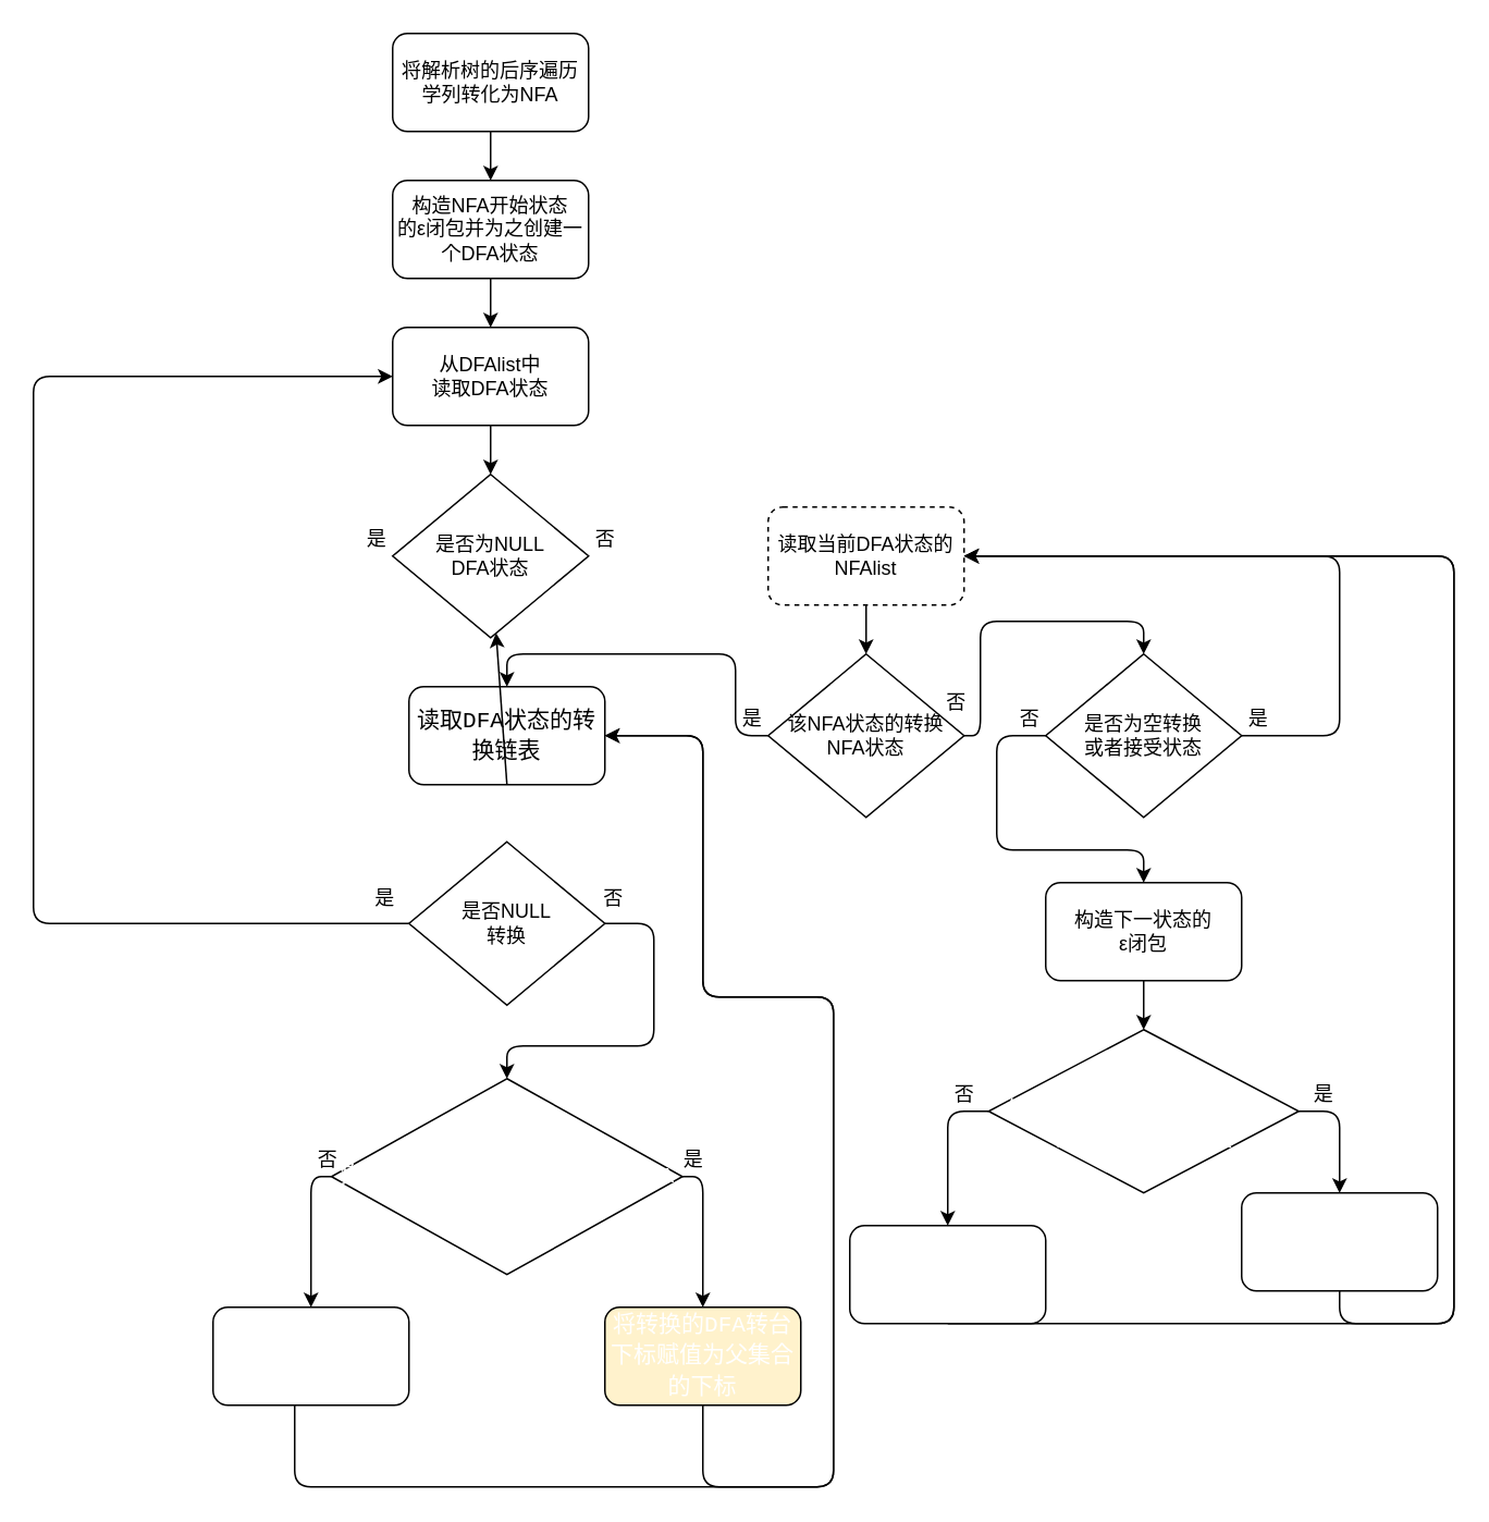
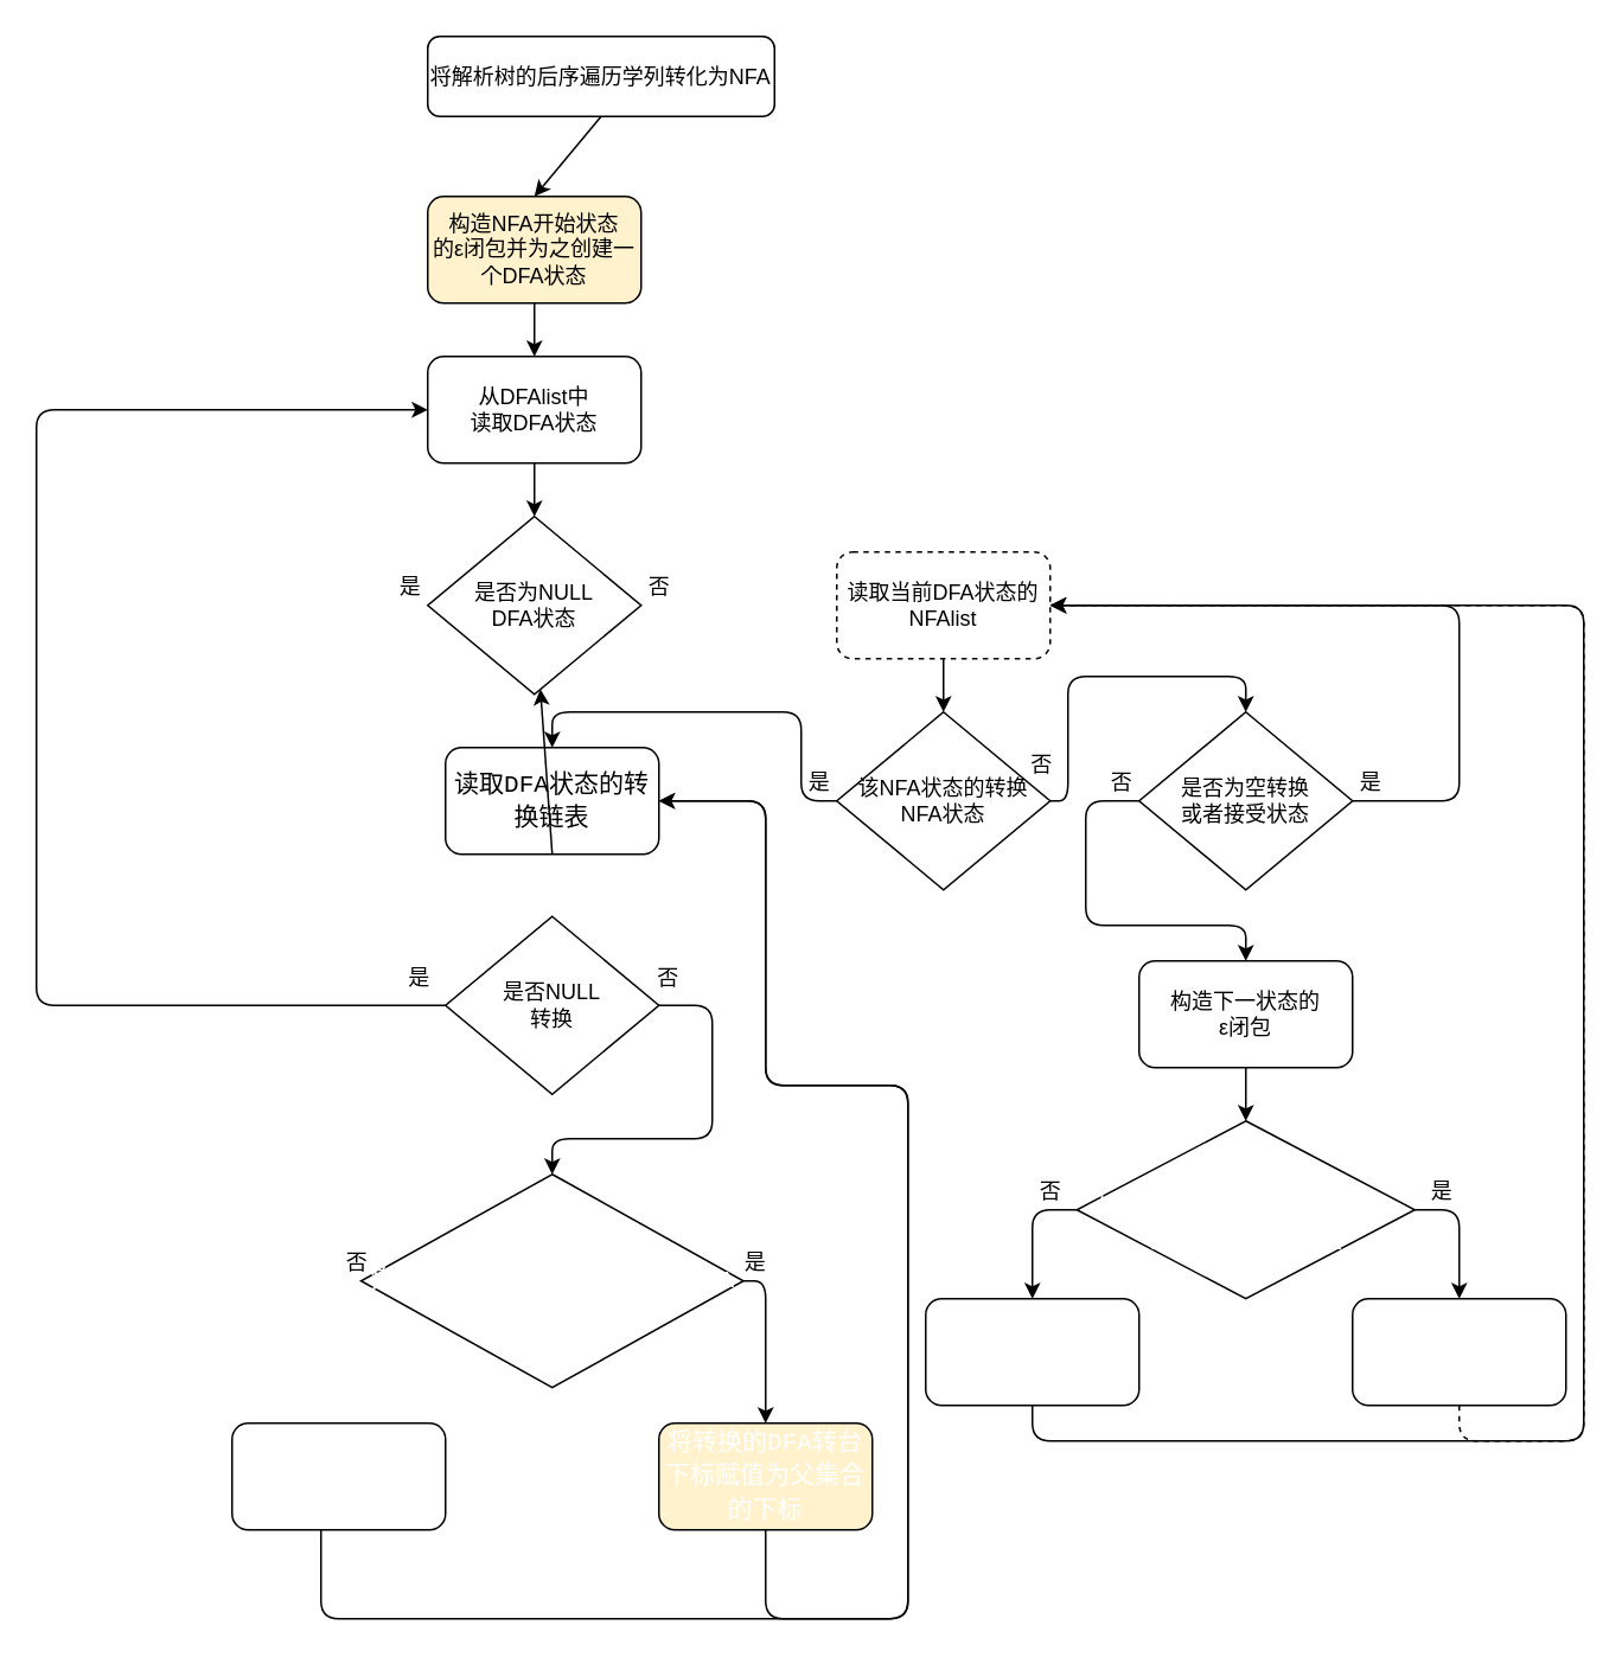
  <mxCell id="0" />
  <mxCell id="1" parent="0" />
- <mxCell id="2" value="将解析树的后序遍历学列转化为NFA" style="rounded=1;whiteSpace=wrap;html=1;" parent="1" vertex="1"><mxGeometry x="240" y="20" width="120" height="60" as="geometry" /></mxCell>
- <mxCell id="3" value="构造NFA开始状态&lt;br&gt;的ε闭包并为之创建一个DFA状态" style="rounded=1;whiteSpace=wrap;html=1;" parent="1" vertex="1"><mxGeometry x="240" y="110" width="120" height="60" as="geometry" /></mxCell>
+ <mxCell id="2" value="将解析树的后序遍历学列转化为NFA" style="rounded=1;whiteSpace=wrap;html=1;" parent="1" vertex="1"><mxGeometry x="240" y="20" width="195" height="45" as="geometry" /></mxCell>
+ <mxCell id="3" value="构造NFA开始状态&lt;br&gt;的ε闭包并为之创建一个DFA状态" style="rounded=1;whiteSpace=wrap;html=1;fillColor=#fff2cc;" parent="1" vertex="1"><mxGeometry x="240" y="110" width="120" height="60" as="geometry" /></mxCell>
  <mxCell id="4" value="从DFAlist中&lt;br&gt;读取DFA状态" style="rounded=1;whiteSpace=wrap;html=1;" parent="1" vertex="1"><mxGeometry x="240" y="200" width="120" height="60" as="geometry" /></mxCell>
  <mxCell id="5" value="是否为NULL&lt;br&gt;DFA状态" style="rhombus;whiteSpace=wrap;html=1;" parent="1" vertex="1"><mxGeometry x="240" y="290" width="120" height="100" as="geometry" /></mxCell>
  <mxCell id="6" value="读取当前DFA状态的NFAlist" style="rounded=1;whiteSpace=wrap;html=1;dashed=1;" parent="1" vertex="1"><mxGeometry x="470" y="310" width="120" height="60" as="geometry" /></mxCell>
  <mxCell id="7" value="该NFA状态的转换&lt;br&gt;NFA状态" style="rhombus;whiteSpace=wrap;html=1;" parent="1" vertex="1"><mxGeometry x="470" y="400" width="120" height="100" as="geometry" /></mxCell>
  <mxCell id="8" value="&lt;div style=&quot;font-family: &amp;#34;consolas&amp;#34; , &amp;#34;courier new&amp;#34; , monospace ; font-size: 14px ; line-height: 19px&quot;&gt;读取DFA状态的转换链表&lt;/div&gt;" style="rounded=1;whiteSpace=wrap;html=1;" parent="1" vertex="1"><mxGeometry x="250" y="420" width="120" height="60" as="geometry" /></mxCell>
  <mxCell id="9" value="否" style="text;html=1;align=center;verticalAlign=middle;resizable=0;points=[];autosize=1;" parent="1" vertex="1"><mxGeometry x="355" y="320" width="30" height="20" as="geometry" /></mxCell>
  <mxCell id="10" value="是" style="text;html=1;align=center;verticalAlign=middle;resizable=0;points=[];autosize=1;" parent="1" vertex="1"><mxGeometry x="215" y="320" width="30" height="20" as="geometry" /></mxCell>
  <mxCell id="11" value="" style="endArrow=classic;html=1;exitX=0.5;exitY=1;exitDx=0;exitDy=0;entryX=0.5;entryY=0;entryDx=0;entryDy=0;" parent="1" source="6" target="7" edge="1"><mxGeometry width="50" height="50" relative="1" as="geometry"><mxPoint x="360" y="500" as="sourcePoint" /><mxPoint x="410" y="450" as="targetPoint" /></mxGeometry></mxCell>
  <mxCell id="12" value="" style="endArrow=classic;html=1;exitX=0;exitY=0.5;exitDx=0;exitDy=0;entryX=0.5;entryY=0;entryDx=0;entryDy=0;" parent="1" source="7" target="8" edge="1"><mxGeometry width="50" height="50" relative="1" as="geometry"><mxPoint x="360" y="500" as="sourcePoint" /><mxPoint x="450" y="470" as="targetPoint" /><Array as="points"><mxPoint x="450" y="450" /><mxPoint x="450" y="400" /><mxPoint x="310" y="400" /></Array></mxGeometry></mxCell>
  <mxCell id="13" value="是" style="text;html=1;align=center;verticalAlign=middle;resizable=0;points=[];autosize=1;" parent="1" vertex="1"><mxGeometry x="445" y="430" width="30" height="20" as="geometry" /></mxCell>
  <mxCell id="14" value="" style="endArrow=classic;html=1;exitX=1;exitY=0.5;exitDx=0;exitDy=0;entryX=0.5;entryY=0;entryDx=0;entryDy=0;" parent="1" source="7" target="16" edge="1"><mxGeometry width="50" height="50" relative="1" as="geometry"><mxPoint x="360" y="500" as="sourcePoint" /><mxPoint x="640" y="450" as="targetPoint" /><Array as="points"><mxPoint x="600" y="450" /><mxPoint x="600" y="430" /><mxPoint x="600" y="380" /><mxPoint x="700" y="380" /></Array></mxGeometry></mxCell>
  <mxCell id="15" value="否" style="text;html=1;align=center;verticalAlign=middle;resizable=0;points=[];autosize=1;" parent="1" vertex="1"><mxGeometry x="570" y="420" width="30" height="20" as="geometry" /></mxCell>
  <mxCell id="16" value="是否为空转换&lt;br&gt;或者接受状态" style="rhombus;whiteSpace=wrap;html=1;" vertex="1" parent="1"><mxGeometry x="640" y="400" width="120" height="100" as="geometry" /></mxCell>
  <mxCell id="17" value="" style="endArrow=classic;html=1;exitX=1;exitY=0.5;exitDx=0;exitDy=0;entryX=1;entryY=0.5;entryDx=0;entryDy=0;" edge="1" parent="1" source="16" target="6"><mxGeometry width="50" height="50" relative="1" as="geometry"><mxPoint x="530" y="520" as="sourcePoint" /><mxPoint x="580" y="470" as="targetPoint" /><Array as="points"><mxPoint x="820" y="450" /><mxPoint x="820" y="340" /></Array></mxGeometry></mxCell>
  <mxCell id="18" value="是" style="text;html=1;align=center;verticalAlign=middle;resizable=0;points=[];autosize=1;" vertex="1" parent="1"><mxGeometry x="755" y="430" width="30" height="20" as="geometry" /></mxCell>
  <mxCell id="19" value="构造下一状态的&lt;br&gt;ε闭包" style="rounded=1;whiteSpace=wrap;html=1;" vertex="1" parent="1"><mxGeometry x="640" y="540" width="120" height="60" as="geometry" /></mxCell>
  <mxCell id="20" value="" style="endArrow=classic;html=1;exitX=0;exitY=0.5;exitDx=0;exitDy=0;entryX=0.5;entryY=0;entryDx=0;entryDy=0;" edge="1" parent="1" source="16" target="19"><mxGeometry width="50" height="50" relative="1" as="geometry"><mxPoint x="530" y="520" as="sourcePoint" /><mxPoint x="580" y="470" as="targetPoint" /><Array as="points"><mxPoint x="610" y="450" /><mxPoint x="610" y="520" /><mxPoint x="700" y="520" /></Array></mxGeometry></mxCell>
  <mxCell id="21" value="否" style="text;html=1;align=center;verticalAlign=middle;resizable=0;points=[];autosize=1;" vertex="1" parent="1"><mxGeometry x="615" y="430" width="30" height="20" as="geometry" /></mxCell>
  <mxCell id="22" value="&lt;span style=&quot;font-family: &amp;#34;consolas&amp;#34; , &amp;#34;courier new&amp;#34; , monospace ; font-size: 14px&quot;&gt;&lt;font color=&quot;#ffffff&quot;&gt;当前DFA状态&lt;br&gt;的转换链表中是否已经存在&lt;br&gt;该NFA状态的转换&lt;/font&gt;&lt;/span&gt;" style="rhombus;whiteSpace=wrap;html=1;" vertex="1" parent="1"><mxGeometry x="605" y="630" width="190" height="100" as="geometry" /></mxCell>
  <mxCell id="23" value="" style="endArrow=classic;html=1;exitX=0.5;exitY=1;exitDx=0;exitDy=0;entryX=0.5;entryY=0;entryDx=0;entryDy=0;" edge="1" parent="1" source="19" target="22"><mxGeometry width="50" height="50" relative="1" as="geometry"><mxPoint x="630" y="600" as="sourcePoint" /><mxPoint x="680" y="550" as="targetPoint" /></mxGeometry></mxCell>
  <mxCell id="24" value="" style="endArrow=classic;html=1;exitX=1;exitY=0.5;exitDx=0;exitDy=0;entryX=0.5;entryY=0;entryDx=0;entryDy=0;" edge="1" parent="1" source="22" target="29"><mxGeometry width="50" height="50" relative="1" as="geometry"><mxPoint x="630" y="770" as="sourcePoint" /><mxPoint x="840" y="680" as="targetPoint" /><Array as="points"><mxPoint x="820" y="680" /></Array></mxGeometry></mxCell>
  <mxCell id="25" value="是" style="text;html=1;align=center;verticalAlign=middle;resizable=0;points=[];autosize=1;" vertex="1" parent="1"><mxGeometry x="795" y="660" width="30" height="20" as="geometry" /></mxCell>
  <mxCell id="26" value="" style="endArrow=classic;html=1;exitX=0;exitY=0.5;exitDx=0;exitDy=0;entryX=0.5;entryY=0;entryDx=0;entryDy=0;" edge="1" parent="1" source="22" target="28"><mxGeometry width="50" height="50" relative="1" as="geometry"><mxPoint x="630" y="770" as="sourcePoint" /><mxPoint x="540" y="680" as="targetPoint" /><Array as="points"><mxPoint x="580" y="680" /></Array></mxGeometry></mxCell>
  <mxCell id="27" value="否" style="text;html=1;align=center;verticalAlign=middle;resizable=0;points=[];autosize=1;" vertex="1" parent="1"><mxGeometry x="575" y="660" width="30" height="20" as="geometry" /></mxCell>
- <mxCell id="28" value="&lt;div style=&quot;font-family: &amp;#34;consolas&amp;#34; , &amp;#34;courier new&amp;#34; , monospace ; font-size: 14px ; line-height: 19px&quot;&gt;&lt;font color=&quot;#ffffff&quot;&gt;创建一个转换并将这个转换插入到转换链表的开始位置&lt;/font&gt;&lt;/div&gt;" style="rounded=1;whiteSpace=wrap;html=1;" vertex="1" parent="1"><mxGeometry x="520" y="750" width="120" height="60" as="geometry" /></mxCell>
+ <mxCell id="28" value="&lt;div style=&quot;font-family: &amp;#34;consolas&amp;#34; , &amp;#34;courier new&amp;#34; , monospace ; font-size: 14px ; line-height: 19px&quot;&gt;&lt;font color=&quot;#ffffff&quot;&gt;创建一个转换并将这个转换插入到转换链表的开始位置&lt;/font&gt;&lt;/div&gt;" style="rounded=1;whiteSpace=wrap;html=1;" vertex="1" parent="1"><mxGeometry x="520" y="730" width="120" height="60" as="geometry" /></mxCell>
  <mxCell id="29" value="&lt;div style=&quot;font-family: &amp;#34;consolas&amp;#34; , &amp;#34;courier new&amp;#34; , monospace ; font-size: 14px ; line-height: 19px&quot;&gt;&lt;font color=&quot;#ffffff&quot;&gt;把ε-闭包合并到已存在的转换中&lt;/font&gt;&lt;/div&gt;" style="rounded=1;whiteSpace=wrap;html=1;" vertex="1" parent="1"><mxGeometry x="760" y="730" width="120" height="60" as="geometry" /></mxCell>
  <mxCell id="30" value="" style="endArrow=classic;html=1;exitX=0.5;exitY=1;exitDx=0;exitDy=0;entryX=1;entryY=0.5;entryDx=0;entryDy=0;" edge="1" parent="1" source="28" target="6"><mxGeometry width="50" height="50" relative="1" as="geometry"><mxPoint x="630" y="930" as="sourcePoint" /><mxPoint x="680" y="880" as="targetPoint" /><Array as="points"><mxPoint x="580" y="810" /><mxPoint x="890" y="810" /><mxPoint x="890" y="340" /></Array></mxGeometry></mxCell>
- <mxCell id="31" value="" style="endArrow=classic;html=1;exitX=0.5;exitY=1;exitDx=0;exitDy=0;entryX=1;entryY=0.5;entryDx=0;entryDy=0;" edge="1" parent="1" source="29" target="6"><mxGeometry width="50" height="50" relative="1" as="geometry"><mxPoint x="630" y="930" as="sourcePoint" /><mxPoint x="680" y="880" as="targetPoint" /><Array as="points"><mxPoint x="820" y="810" /><mxPoint x="890" y="810" /><mxPoint x="890" y="340" /></Array></mxGeometry></mxCell>
+ <mxCell id="31" value="" style="endArrow=classic;html=1;exitX=0.5;exitY=1;exitDx=0;exitDy=0;entryX=1;entryY=0.5;entryDx=0;entryDy=0;dashed=1;" edge="1" parent="1" source="29" target="6"><mxGeometry width="50" height="50" relative="1" as="geometry"><mxPoint x="630" y="930" as="sourcePoint" /><mxPoint x="680" y="880" as="targetPoint" /><Array as="points"><mxPoint x="820" y="810" /><mxPoint x="890" y="810" /><mxPoint x="890" y="340" /></Array></mxGeometry></mxCell>
  <mxCell id="32" value="是否NULL&lt;br&gt;转换" style="rhombus;whiteSpace=wrap;html=1;" vertex="1" parent="1"><mxGeometry x="250" y="515" width="120" height="100" as="geometry" /></mxCell>
  <mxCell id="33" value="" style="endArrow=classic;html=1;exitX=0.5;exitY=1;exitDx=0;exitDy=0;" edge="1" parent="1" source="8" target="5"><mxGeometry width="50" height="50" relative="1" as="geometry"><mxPoint x="390" y="520" as="sourcePoint" /><mxPoint x="440" y="470" as="targetPoint" /></mxGeometry></mxCell>
  <mxCell id="34" value="" style="endArrow=classic;html=1;exitX=0;exitY=0.5;exitDx=0;exitDy=0;entryX=0;entryY=0.5;entryDx=0;entryDy=0;" edge="1" parent="1" source="32" target="4"><mxGeometry width="50" height="50" relative="1" as="geometry"><mxPoint x="390" y="520" as="sourcePoint" /><mxPoint x="440" y="470" as="targetPoint" /><Array as="points"><mxPoint x="20" y="565" /><mxPoint x="20" y="230" /></Array></mxGeometry></mxCell>
  <mxCell id="35" value="是" style="text;html=1;align=center;verticalAlign=middle;resizable=0;points=[];autosize=1;" vertex="1" parent="1"><mxGeometry x="220" y="540" width="30" height="20" as="geometry" /></mxCell>
  <mxCell id="36" value="" style="endArrow=classic;html=1;exitX=1;exitY=0.5;exitDx=0;exitDy=0;entryX=0.5;entryY=0;entryDx=0;entryDy=0;" edge="1" parent="1" source="32" target="38"><mxGeometry width="50" height="50" relative="1" as="geometry"><mxPoint x="370" y="610" as="sourcePoint" /><mxPoint x="400" y="615" as="targetPoint" /><Array as="points"><mxPoint x="400" y="565" /><mxPoint x="400" y="640" /><mxPoint x="310" y="640" /></Array></mxGeometry></mxCell>
  <mxCell id="37" value="否" style="text;html=1;align=center;verticalAlign=middle;resizable=0;points=[];autosize=1;" vertex="1" parent="1"><mxGeometry x="360" y="540" width="30" height="20" as="geometry" /></mxCell>
  <mxCell id="38" value="&lt;div style=&quot;font-family: &amp;#34;consolas&amp;#34; , &amp;#34;courier new&amp;#34; , monospace ; font-size: 14px ; line-height: 19px&quot;&gt;&lt;font color=&quot;#ffffff&quot;&gt;是否NULL&lt;/font&gt;&lt;/div&gt;&lt;div style=&quot;font-family: &amp;#34;consolas&amp;#34; , &amp;#34;courier new&amp;#34; , monospace ; font-size: 14px ; line-height: 19px&quot;&gt;&lt;font color=&quot;#ffffff&quot;&gt;集合是否为某一个DFA状态中NFA状态集合的子集&lt;/font&gt;&lt;/div&gt;" style="rhombus;whiteSpace=wrap;html=1;" vertex="1" parent="1"><mxGeometry x="202.5" y="660" width="215" height="120" as="geometry" /></mxCell>
  <mxCell id="39" value="&lt;div style=&quot;font-family: &amp;#34;consolas&amp;#34; , &amp;#34;courier new&amp;#34; , monospace ; font-size: 14px ; line-height: 19px&quot;&gt;&lt;font color=&quot;#ffffff&quot;&gt;创建一个新的&amp;nbsp;DFA&amp;nbsp;状态并加入&amp;nbsp;DFA&amp;nbsp;线性表中&lt;/font&gt;&lt;/div&gt;" style="rounded=1;whiteSpace=wrap;html=1;" vertex="1" parent="1"><mxGeometry x="130" y="800" width="120" height="60" as="geometry" /></mxCell>
  <mxCell id="40" value="&lt;div style=&quot;font-family: &amp;#34;consolas&amp;#34; , &amp;#34;courier new&amp;#34; , monospace ; font-size: 14px ; line-height: 19px&quot;&gt;&lt;font color=&quot;#ffffff&quot;&gt;将转换的DFA转台下标赋值为父集合的下标&lt;/font&gt;&lt;/div&gt;" style="rounded=1;whiteSpace=wrap;html=1;fillColor=#fff2cc;" vertex="1" parent="1"><mxGeometry x="370" y="800" width="120" height="60" as="geometry" /></mxCell>
- <mxCell id="41" value="" style="endArrow=classic;html=1;exitX=0;exitY=0.5;exitDx=0;exitDy=0;entryX=0.5;entryY=0;entryDx=0;entryDy=0;" edge="1" parent="1" source="38" target="39"><mxGeometry width="50" height="50" relative="1" as="geometry"><mxPoint x="410" y="690" as="sourcePoint" /><mxPoint x="460" y="640" as="targetPoint" /><Array as="points"><mxPoint x="190" y="720" /></Array></mxGeometry></mxCell>
  <mxCell id="42" value="否" style="text;html=1;align=center;verticalAlign=middle;resizable=0;points=[];autosize=1;" vertex="1" parent="1"><mxGeometry x="185" y="700" width="30" height="20" as="geometry" /></mxCell>
  <mxCell id="43" value="" style="endArrow=classic;html=1;exitX=1;exitY=0.5;exitDx=0;exitDy=0;entryX=0.5;entryY=0;entryDx=0;entryDy=0;" edge="1" parent="1" source="38" target="40"><mxGeometry width="50" height="50" relative="1" as="geometry"><mxPoint x="410" y="690" as="sourcePoint" /><mxPoint x="460" y="640" as="targetPoint" /><Array as="points"><mxPoint x="430" y="720" /></Array></mxGeometry></mxCell>
  <mxCell id="44" value="是" style="text;html=1;align=center;verticalAlign=middle;resizable=0;points=[];autosize=1;" vertex="1" parent="1"><mxGeometry x="409" y="700" width="30" height="20" as="geometry" /></mxCell>
  <mxCell id="45" value="" style="endArrow=classic;html=1;exitX=0.5;exitY=1;exitDx=0;exitDy=0;entryX=1;entryY=0.5;entryDx=0;entryDy=0;" edge="1" parent="1" source="40" target="8"><mxGeometry width="50" height="50" relative="1" as="geometry"><mxPoint x="340" y="780" as="sourcePoint" /><mxPoint x="390" y="730" as="targetPoint" /><Array as="points"><mxPoint x="430" y="910" /><mxPoint x="510" y="910" /><mxPoint x="510" y="610" /><mxPoint x="430" y="610" /><mxPoint x="430" y="450" /></Array></mxGeometry></mxCell>
  <mxCell id="46" value="" style="endArrow=classic;html=1;entryX=1;entryY=0.5;entryDx=0;entryDy=0;" edge="1" parent="1" target="8"><mxGeometry width="50" height="50" relative="1" as="geometry"><mxPoint x="180" y="860" as="sourcePoint" /><mxPoint x="390" y="810" as="targetPoint" /><Array as="points"><mxPoint x="180" y="910" /><mxPoint x="510" y="910" /><mxPoint x="510" y="610" /><mxPoint x="430" y="610" /><mxPoint x="430" y="450" /></Array></mxGeometry></mxCell>
  <mxCell id="47" value="" style="endArrow=classic;html=1;exitX=0.5;exitY=1;exitDx=0;exitDy=0;entryX=0.5;entryY=0;entryDx=0;entryDy=0;" edge="1" parent="1" source="4" target="5"><mxGeometry width="50" height="50" relative="1" as="geometry"><mxPoint x="230" y="320" as="sourcePoint" /><mxPoint x="280" y="270" as="targetPoint" /></mxGeometry></mxCell>
  <mxCell id="48" value="" style="endArrow=classic;html=1;exitX=0.5;exitY=1;exitDx=0;exitDy=0;entryX=0.5;entryY=0;entryDx=0;entryDy=0;" edge="1" parent="1" source="3" target="4"><mxGeometry width="50" height="50" relative="1" as="geometry"><mxPoint x="230" y="320" as="sourcePoint" /><mxPoint x="280" y="270" as="targetPoint" /></mxGeometry></mxCell>
  <mxCell id="49" value="" style="endArrow=classic;html=1;exitX=0.5;exitY=1;exitDx=0;exitDy=0;entryX=0.5;entryY=0;entryDx=0;entryDy=0;" edge="1" parent="1" source="2" target="3"><mxGeometry width="50" height="50" relative="1" as="geometry"><mxPoint x="230" y="120" as="sourcePoint" /><mxPoint x="280" y="70" as="targetPoint" /></mxGeometry></mxCell>
